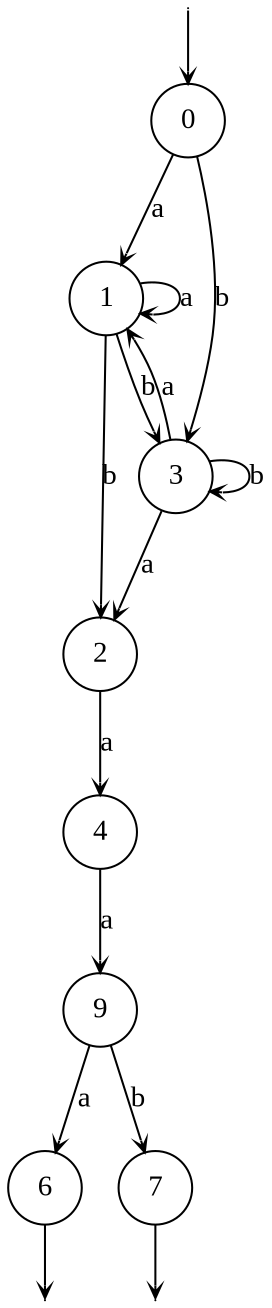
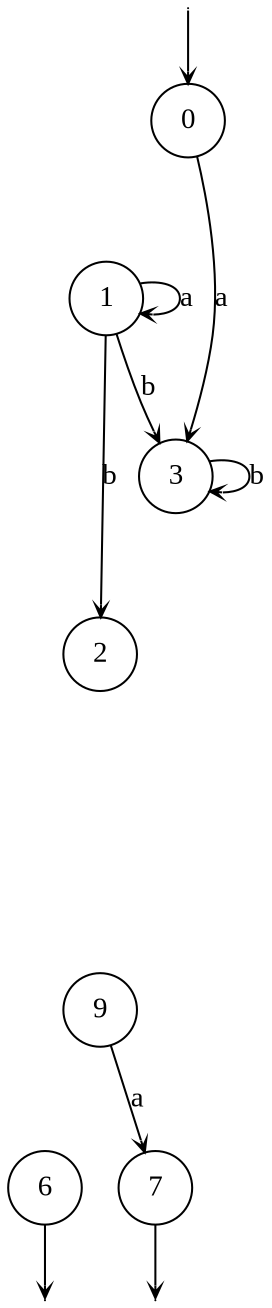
  digraph {
    fontname="Liberation Serif"
    rankdir=TB
    vcsn_context="letterset<char_letters(ab)>, q"
    node [fontname="Liberation Serif" shape=circle style=rounded]
    edge [arrowhead=vee arrowsize=.6 fontname="Liberation Serif"]
    I0 [shape=point width=0 style=""]
    F6 [shape=point width=0 style=""]
    F7 [shape=point width=0 style=""]
    0 [width=0.5]
    1 [width=0.5]
    2 [width=0.5]
    3 [width=0.5]
-   4 [width=0.5]
    n9 [label=9 width=0.5]
    6 [width=0.5]
    7 [width=0.5]
    subgraph sub_1 {
      I0
      F6
      F7
    }
    subgraph sub_2 {
      0
      1
      2
      3
-     4
      n9
      6
      7
    }
    I0 -> 0
-   0 -> 1 [label=a]
-   0 -> 3 [label=b]
+   0 -> 3 [label=a]
    1 -> 1 [label=a]
    1 -> 2 [label=b]
    1 -> 3 [label=b]
-   2 -> 4 [label=a]
-   3 -> 1 [label=a]
-   3 -> 2 [label=a]
    3 -> 3 [label=b]
-   4 -> n9 [label=a]
-   n9 -> 6 [label=a]
-   n9 -> 7 [label=b]
+   n9 -> 7 [label=a]
    6 -> F6
    7 -> F7
  }
